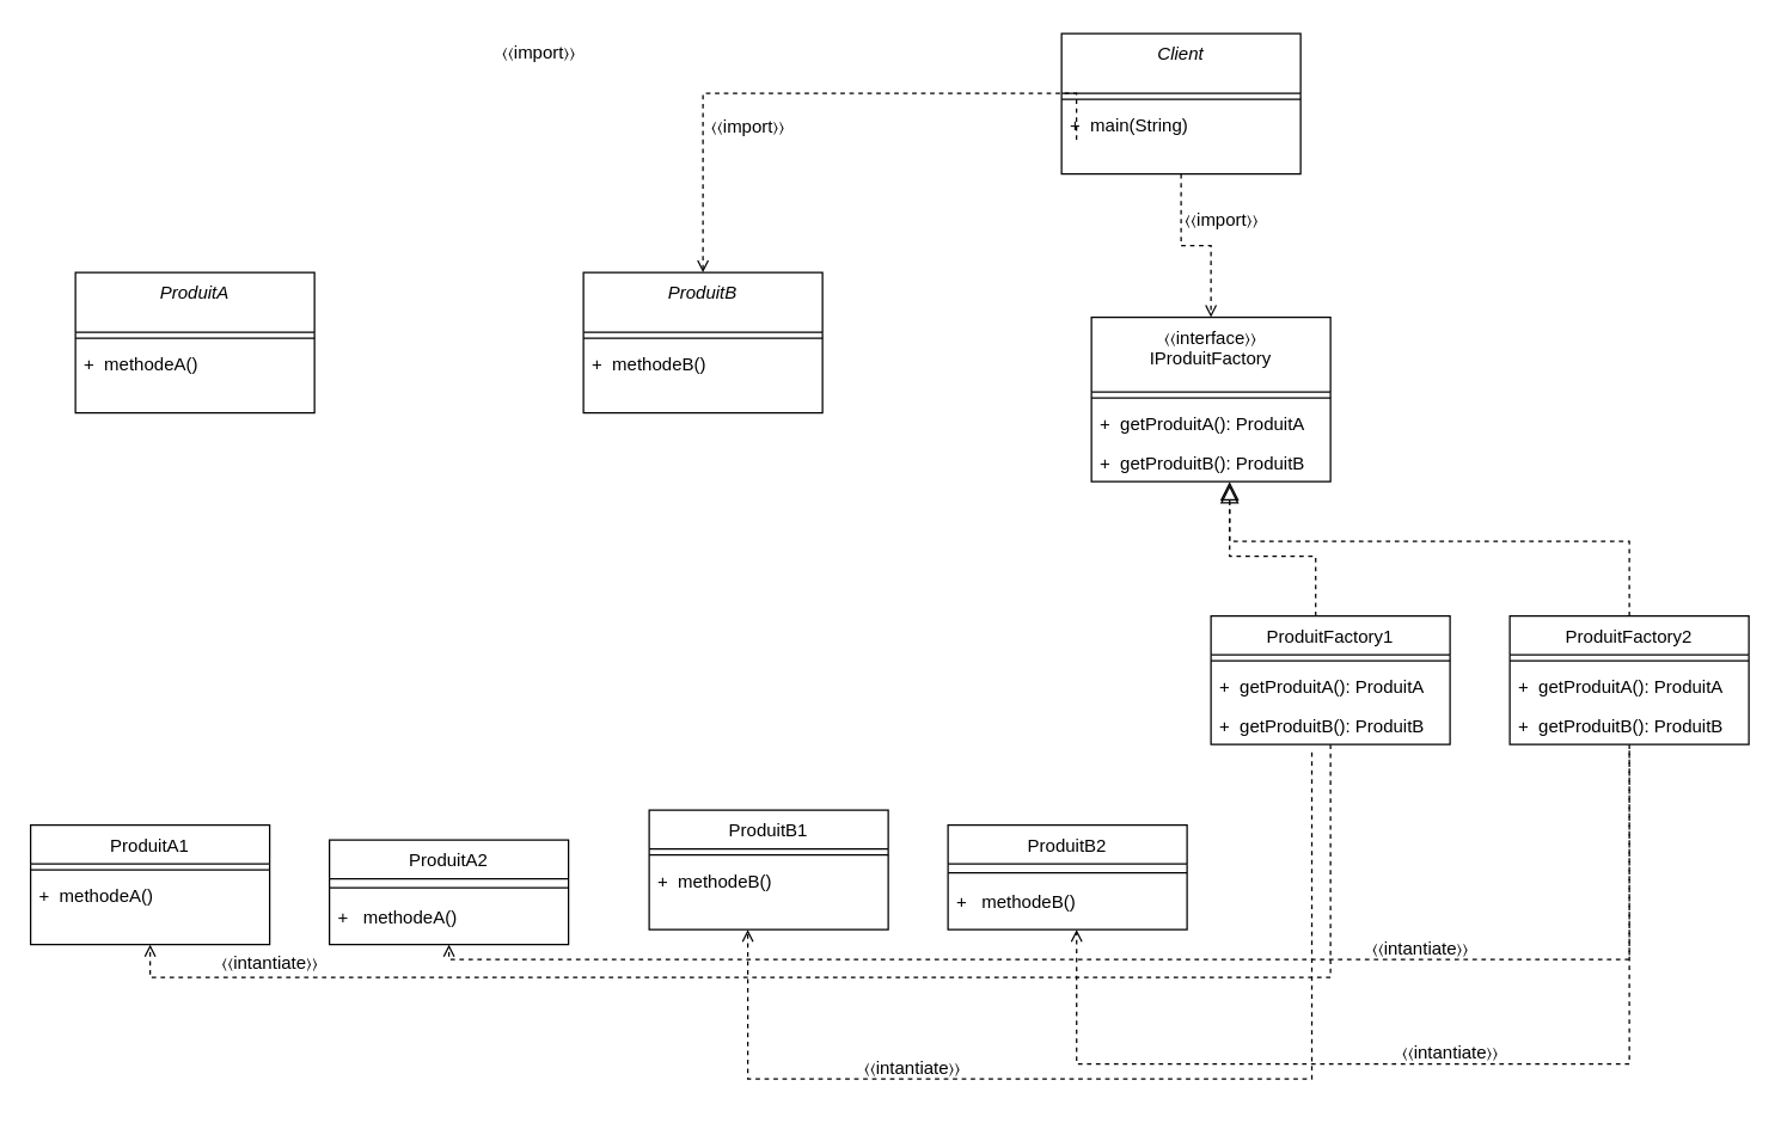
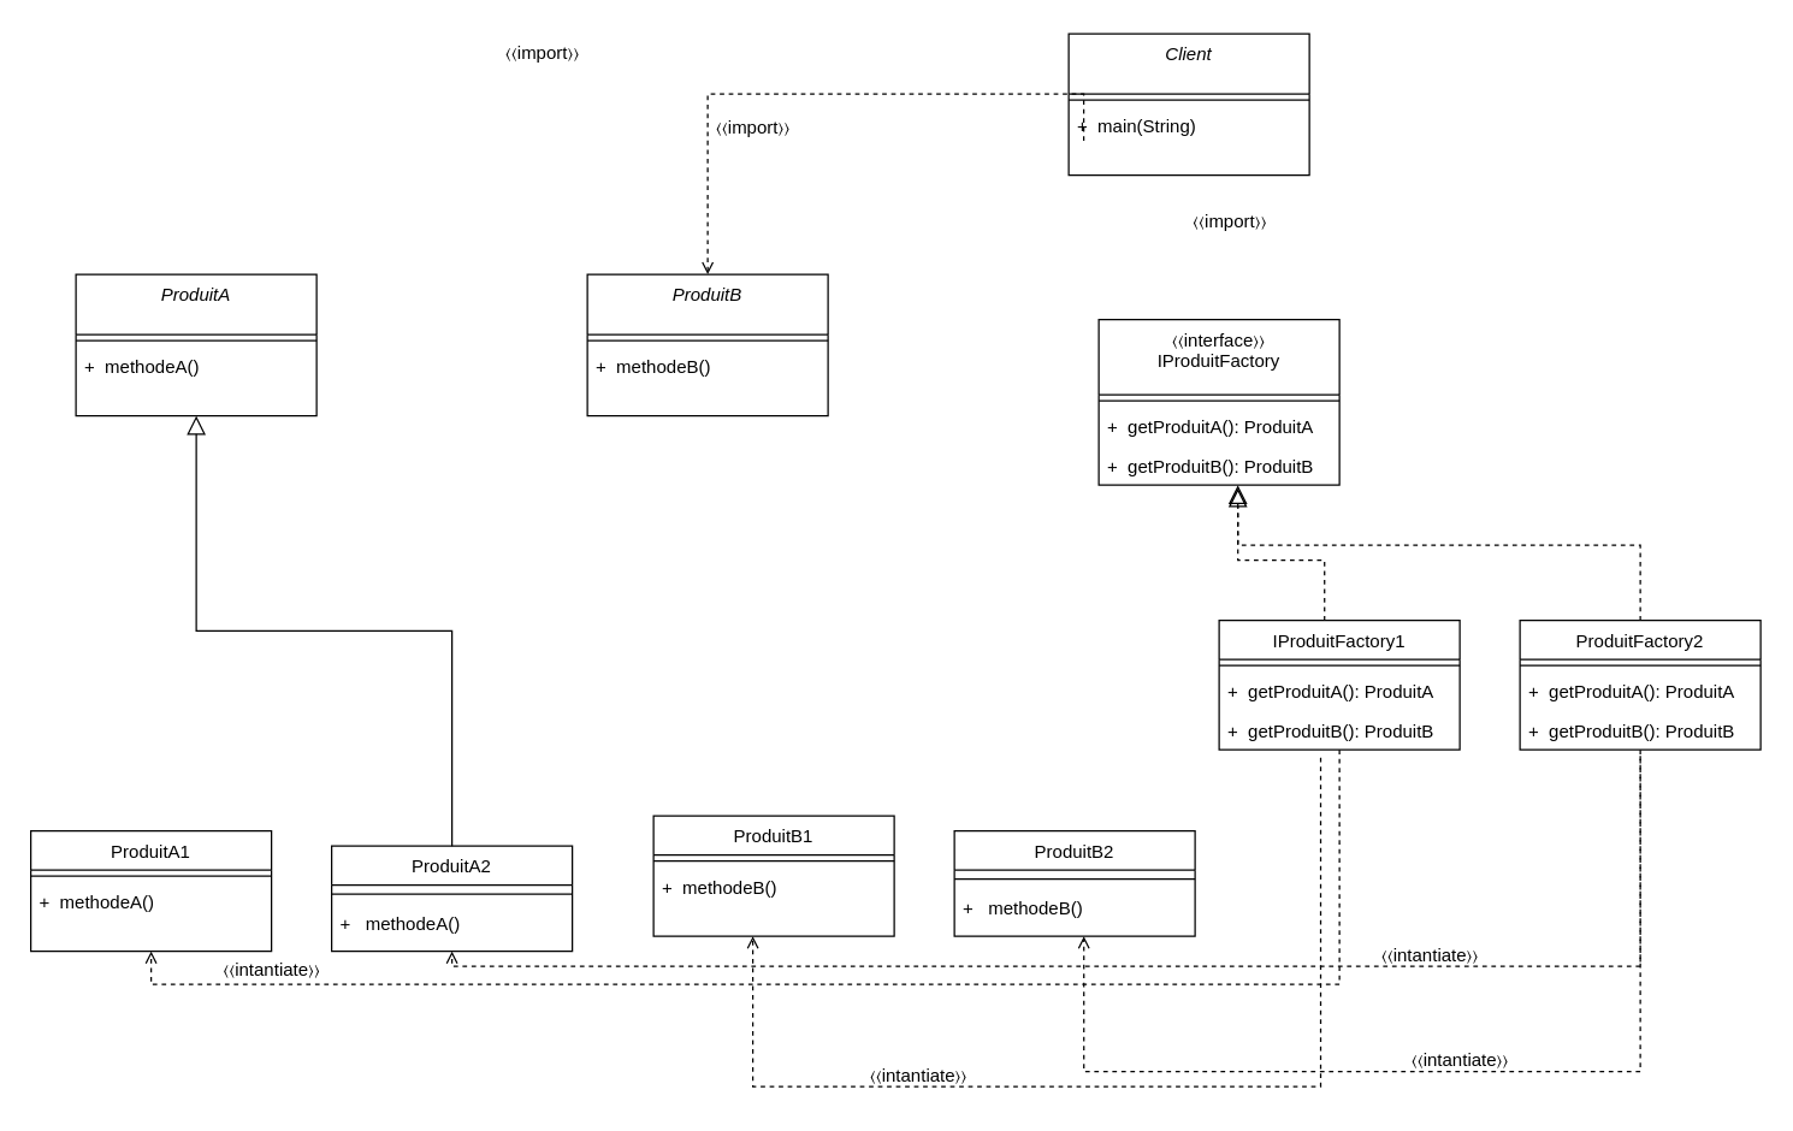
  <mxCell id="0" />
  <mxCell id="1" parent="0" />
  <mxCell id="2" value="ProduitA" style="swimlane;fontStyle=2;align=center;verticalAlign=top;childLayout=stackLayout;horizontal=1;startSize=40;horizontalStack=0;resizeParent=1;resizeLast=0;collapsible=1;marginBottom=0;rounded=0;shadow=0;strokeWidth=1;" parent="1" vertex="1"><mxGeometry x="50" y="182" width="160" height="94" as="geometry"><mxRectangle x="230" y="140" width="160" height="26" as="alternateBounds" /></mxGeometry></mxCell>
  <mxCell id="3" value="" style="line;html=1;strokeWidth=1;align=left;verticalAlign=middle;spacingTop=-1;spacingLeft=3;spacingRight=3;rotatable=0;labelPosition=right;points=[];portConstraint=eastwest;" parent="2" vertex="1"><mxGeometry y="40" width="160" height="8" as="geometry" /></mxCell>
  <mxCell id="4" value="+  methodeA()" style="text;align=left;verticalAlign=top;spacingLeft=4;spacingRight=4;overflow=hidden;rotatable=0;points=[[0,0.5],[1,0.5]];portConstraint=eastwest;" parent="2" vertex="1"><mxGeometry y="48" width="160" height="26" as="geometry" /></mxCell>
  <mxCell id="5" value="ProduitA1" style="swimlane;fontStyle=0;align=center;verticalAlign=top;childLayout=stackLayout;horizontal=1;startSize=26;horizontalStack=0;resizeParent=1;resizeLast=0;collapsible=1;marginBottom=0;rounded=0;shadow=0;strokeWidth=1;" parent="1" vertex="1"><mxGeometry y="552" width="160" height="80" as="geometry" x="20"><mxRectangle x="130" y="380" width="160" height="26" as="alternateBounds" /></mxGeometry></mxCell>
  <mxCell id="6" value="" style="line;html=1;strokeWidth=1;align=left;verticalAlign=middle;spacingTop=-1;spacingLeft=3;spacingRight=3;rotatable=0;labelPosition=right;points=[];portConstraint=eastwest;" parent="5" vertex="1"><mxGeometry y="26" width="160" height="8" as="geometry" /></mxCell>
  <mxCell id="7" value="+  methodeA()" style="text;align=left;verticalAlign=top;spacingLeft=4;spacingRight=4;overflow=hidden;rotatable=0;points=[[0,0.5],[1,0.5]];portConstraint=eastwest;" parent="5" vertex="1"><mxGeometry y="34" width="160" height="26" as="geometry" /></mxCell>
  <mxCell id="8" value="ProduitA2" style="swimlane;fontStyle=0;align=center;verticalAlign=top;childLayout=stackLayout;horizontal=1;startSize=26;horizontalStack=0;resizeParent=1;resizeLast=0;collapsible=1;marginBottom=0;rounded=0;shadow=0;strokeWidth=1;" parent="1" vertex="1"><mxGeometry x="220" y="562" width="160" height="70" as="geometry"><mxRectangle x="340" y="380" width="170" height="26" as="alternateBounds" /></mxGeometry></mxCell>
  <mxCell id="9" value="" style="line;html=1;strokeWidth=1;align=left;verticalAlign=middle;spacingTop=-1;spacingLeft=3;spacingRight=3;rotatable=0;labelPosition=right;points=[];portConstraint=eastwest;" parent="8" vertex="1"><mxGeometry y="26" width="160" height="12" as="geometry" /></mxCell>
  <mxCell id="10" value="+   methodeA()" style="text;align=left;verticalAlign=top;spacingLeft=4;spacingRight=4;overflow=hidden;rotatable=0;points=[[0,0.5],[1,0.5]];portConstraint=eastwest;" parent="8" vertex="1"><mxGeometry y="38" width="160" height="26" as="geometry" /></mxCell>
+ <mxCell id="11" value="" style="endArrow=block;endSize=10;endFill=0;shadow=0;strokeWidth=1;rounded=0;edgeStyle=elbowEdgeStyle;elbow=vertical;" parent="1" source="8" target="2" edge="1"><mxGeometry width="160" relative="1" as="geometry"><mxPoint x="230" y="395" as="sourcePoint" /><mxPoint x="330" y="293" as="targetPoint" /></mxGeometry></mxCell>
  <mxCell id="12" value="〈〈interface〉〉&#10;IProduitFactory" style="swimlane;fontStyle=0;align=center;verticalAlign=top;childLayout=stackLayout;horizontal=1;startSize=50;horizontalStack=0;resizeParent=1;resizeLast=0;collapsible=1;marginBottom=0;rounded=0;shadow=0;strokeWidth=1;" parent="1" vertex="1"><mxGeometry x="730" y="212" width="160" height="110" as="geometry"><mxRectangle x="550" y="140" width="160" height="26" as="alternateBounds" /></mxGeometry></mxCell>
  <mxCell id="13" value="" style="line;html=1;strokeWidth=1;align=left;verticalAlign=middle;spacingTop=-1;spacingLeft=3;spacingRight=3;rotatable=0;labelPosition=right;points=[];portConstraint=eastwest;" parent="12" vertex="1"><mxGeometry y="50" width="160" height="8" as="geometry" /></mxCell>
  <mxCell id="14" value="+  getProduitA(): ProduitA" style="text;align=left;verticalAlign=top;spacingLeft=4;spacingRight=4;overflow=hidden;rotatable=0;points=[[0,0.5],[1,0.5]];portConstraint=eastwest;" parent="12" vertex="1"><mxGeometry y="58" width="160" height="26" as="geometry" /></mxCell>
  <mxCell id="15" value="+  getProduitB(): ProduitB" style="text;align=left;verticalAlign=top;spacingLeft=4;spacingRight=4;overflow=hidden;rotatable=0;points=[[0,0.5],[1,0.5]];portConstraint=eastwest;" vertex="1" parent="12"><mxGeometry y="84" width="160" height="26" as="geometry" /></mxCell>
- <mxCell id="16" value="" style="endArrow=open;shadow=0;strokeWidth=1;rounded=0;endFill=1;edgeStyle=elbowEdgeStyle;elbow=vertical;dashed=1;exitX=0.5;exitY=1;exitDx=0;exitDy=0;" parent="1" source="18" target="12" edge="1"><mxGeometry x="0.5" y="41" relative="1" as="geometry"><mxPoint x="400" y="214" as="sourcePoint" /><mxPoint x="560" y="214" as="targetPoint" /><mxPoint x="-40" y="32" as="offset" /></mxGeometry></mxCell>
- <mxCell id="17" value="" style="resizable=0;align=left;verticalAlign=bottom;labelBackgroundColor=none;fontSize=12;" parent="16" connectable="0" vertex="1"><mxGeometry x="-1" relative="1" as="geometry"><mxPoint y="4" as="offset" /></mxGeometry></mxCell>
  <mxCell id="18" value="Client" style="swimlane;fontStyle=2;align=center;verticalAlign=top;childLayout=stackLayout;horizontal=1;startSize=40;horizontalStack=0;resizeParent=1;resizeLast=0;collapsible=1;marginBottom=0;rounded=0;shadow=0;strokeWidth=1;" parent="1" vertex="1"><mxGeometry x="710" width="160" height="94" as="geometry" y="22"><mxRectangle x="230" y="140" width="160" height="26" as="alternateBounds" /></mxGeometry></mxCell>
  <mxCell id="19" value="" style="line;html=1;strokeWidth=1;align=left;verticalAlign=middle;spacingTop=-1;spacingLeft=3;spacingRight=3;rotatable=0;labelPosition=right;points=[];portConstraint=eastwest;" parent="18" vertex="1"><mxGeometry y="40" width="160" height="8" as="geometry" /></mxCell>
  <mxCell id="20" value="+  main(String)" style="text;align=left;verticalAlign=top;spacingLeft=4;spacingRight=4;overflow=hidden;rotatable=0;points=[[0,0.5],[1,0.5]];portConstraint=eastwest;" parent="18" vertex="1"><mxGeometry y="48" width="160" height="26" as="geometry" /></mxCell>
  <mxCell id="21" value="ProduitB" style="swimlane;fontStyle=2;align=center;verticalAlign=top;childLayout=stackLayout;horizontal=1;startSize=40;horizontalStack=0;resizeParent=1;resizeLast=0;collapsible=1;marginBottom=0;rounded=0;shadow=0;strokeWidth=1;" vertex="1" parent="1"><mxGeometry x="390" y="182" width="160" height="94" as="geometry"><mxRectangle x="230" y="140" width="160" height="26" as="alternateBounds" /></mxGeometry></mxCell>
  <mxCell id="22" value="" style="line;html=1;strokeWidth=1;align=left;verticalAlign=middle;spacingTop=-1;spacingLeft=3;spacingRight=3;rotatable=0;labelPosition=right;points=[];portConstraint=eastwest;" vertex="1" parent="21"><mxGeometry y="40" width="160" height="8" as="geometry" /></mxCell>
  <mxCell id="23" value="+  methodeB()" style="text;align=left;verticalAlign=top;spacingLeft=4;spacingRight=4;overflow=hidden;rotatable=0;points=[[0,0.5],[1,0.5]];portConstraint=eastwest;" vertex="1" parent="21"><mxGeometry y="48" width="160" height="26" as="geometry" /></mxCell>
  <mxCell id="24" value="ProduitB1" style="swimlane;fontStyle=0;align=center;verticalAlign=top;childLayout=stackLayout;horizontal=1;startSize=26;horizontalStack=0;resizeParent=1;resizeLast=0;collapsible=1;marginBottom=0;rounded=0;shadow=0;strokeWidth=1;" vertex="1" parent="1"><mxGeometry x="434" y="542" width="160" height="80" as="geometry"><mxRectangle x="130" y="380" width="160" height="26" as="alternateBounds" /></mxGeometry></mxCell>
  <mxCell id="25" value="" style="line;html=1;strokeWidth=1;align=left;verticalAlign=middle;spacingTop=-1;spacingLeft=3;spacingRight=3;rotatable=0;labelPosition=right;points=[];portConstraint=eastwest;" vertex="1" parent="24"><mxGeometry y="26" width="160" height="8" as="geometry" /></mxCell>
  <mxCell id="26" value="+  methodeB()" style="text;align=left;verticalAlign=top;spacingLeft=4;spacingRight=4;overflow=hidden;rotatable=0;points=[[0,0.5],[1,0.5]];portConstraint=eastwest;" vertex="1" parent="24"><mxGeometry y="34" width="160" height="26" as="geometry" /></mxCell>
  <mxCell id="27" value="ProduitB2" style="swimlane;fontStyle=0;align=center;verticalAlign=top;childLayout=stackLayout;horizontal=1;startSize=26;horizontalStack=0;resizeParent=1;resizeLast=0;collapsible=1;marginBottom=0;rounded=0;shadow=0;strokeWidth=1;" vertex="1" parent="1"><mxGeometry x="634" y="552" width="160" height="70" as="geometry"><mxRectangle x="340" y="380" width="170" height="26" as="alternateBounds" /></mxGeometry></mxCell>
  <mxCell id="28" value="" style="line;html=1;strokeWidth=1;align=left;verticalAlign=middle;spacingTop=-1;spacingLeft=3;spacingRight=3;rotatable=0;labelPosition=right;points=[];portConstraint=eastwest;" vertex="1" parent="27"><mxGeometry y="26" width="160" height="12" as="geometry" /></mxCell>
  <mxCell id="29" value="+   methodeB()" style="text;align=left;verticalAlign=top;spacingLeft=4;spacingRight=4;overflow=hidden;rotatable=0;points=[[0,0.5],[1,0.5]];portConstraint=eastwest;" vertex="1" parent="27"><mxGeometry y="38" width="160" height="26" as="geometry" /></mxCell>
  <mxCell id="30" value="ProduitFactory2" style="swimlane;fontStyle=0;align=center;verticalAlign=top;childLayout=stackLayout;horizontal=1;startSize=26;horizontalStack=0;resizeParent=1;resizeLast=0;collapsible=1;marginBottom=0;rounded=0;shadow=0;strokeWidth=1;" vertex="1" parent="1"><mxGeometry x="1010" y="412" width="160" height="86" as="geometry"><mxRectangle x="550" y="140" width="160" height="26" as="alternateBounds" /></mxGeometry></mxCell>
  <mxCell id="31" value="" style="line;html=1;strokeWidth=1;align=left;verticalAlign=middle;spacingTop=-1;spacingLeft=3;spacingRight=3;rotatable=0;labelPosition=right;points=[];portConstraint=eastwest;" vertex="1" parent="30"><mxGeometry y="26" width="160" height="8" as="geometry" /></mxCell>
  <mxCell id="32" value="+  getProduitA(): ProduitA" style="text;align=left;verticalAlign=top;spacingLeft=4;spacingRight=4;overflow=hidden;rotatable=0;points=[[0,0.5],[1,0.5]];portConstraint=eastwest;" vertex="1" parent="30"><mxGeometry y="34" width="160" height="26" as="geometry" /></mxCell>
  <mxCell id="33" value="+  getProduitB(): ProduitB" style="text;align=left;verticalAlign=top;spacingLeft=4;spacingRight=4;overflow=hidden;rotatable=0;points=[[0,0.5],[1,0.5]];portConstraint=eastwest;" vertex="1" parent="30"><mxGeometry y="60" width="160" height="26" as="geometry" /></mxCell>
- <mxCell id="34" value="ProduitFactory1" style="swimlane;fontStyle=0;align=center;verticalAlign=top;childLayout=stackLayout;horizontal=1;startSize=26;horizontalStack=0;resizeParent=1;resizeLast=0;collapsible=1;marginBottom=0;rounded=0;shadow=0;strokeWidth=1;" vertex="1" parent="1"><mxGeometry x="810" y="412" width="160" height="86" as="geometry"><mxRectangle x="550" y="140" width="160" height="26" as="alternateBounds" /></mxGeometry></mxCell>
+ <mxCell id="34" value="IProduitFactory1" style="swimlane;fontStyle=0;align=center;verticalAlign=top;childLayout=stackLayout;horizontal=1;startSize=26;horizontalStack=0;resizeParent=1;resizeLast=0;collapsible=1;marginBottom=0;rounded=0;shadow=0;strokeWidth=1;" vertex="1" parent="1"><mxGeometry x="810" y="412" width="160" height="86" as="geometry"><mxRectangle x="550" y="140" width="160" height="26" as="alternateBounds" /></mxGeometry></mxCell>
  <mxCell id="35" value="" style="line;html=1;strokeWidth=1;align=left;verticalAlign=middle;spacingTop=-1;spacingLeft=3;spacingRight=3;rotatable=0;labelPosition=right;points=[];portConstraint=eastwest;" vertex="1" parent="34"><mxGeometry y="26" width="160" height="8" as="geometry" /></mxCell>
  <mxCell id="36" value="+  getProduitA(): ProduitA" style="text;align=left;verticalAlign=top;spacingLeft=4;spacingRight=4;overflow=hidden;rotatable=0;points=[[0,0.5],[1,0.5]];portConstraint=eastwest;" vertex="1" parent="34"><mxGeometry y="34" width="160" height="26" as="geometry" /></mxCell>
  <mxCell id="37" value="+  getProduitB(): ProduitB" style="text;align=left;verticalAlign=top;spacingLeft=4;spacingRight=4;overflow=hidden;rotatable=0;points=[[0,0.5],[1,0.5]];portConstraint=eastwest;" vertex="1" parent="34"><mxGeometry y="60" width="160" height="26" as="geometry" /></mxCell>
  <mxCell id="38" value="〈〈import〉〉" style="text;html=1;align=center;verticalAlign=middle;resizable=0;points=[];autosize=1;strokeColor=none;fillColor=none;" vertex="1" parent="1"><mxGeometry x="325" y="20" width="70" height="30" as="geometry" /></mxCell>
  <mxCell id="39" value="" style="endArrow=open;shadow=0;strokeWidth=1;rounded=0;endFill=1;edgeStyle=elbowEdgeStyle;elbow=vertical;dashed=1;exitX=0;exitY=0.5;exitDx=0;exitDy=0;entryX=0.5;entryY=0;entryDx=0;entryDy=0;" edge="1" parent="1" target="21"><mxGeometry x="0.5" y="41" relative="1" as="geometry"><mxPoint x="720" y="93" as="sourcePoint" /><mxPoint x="129" y="188" as="targetPoint" /><mxPoint x="-40" y="32" as="offset" /><Array as="points"><mxPoint x="270" y="62" /></Array></mxGeometry></mxCell>
  <mxCell id="40" value="" style="resizable=0;align=left;verticalAlign=bottom;labelBackgroundColor=none;fontSize=12;" connectable="0" vertex="1" parent="39"><mxGeometry x="-1" relative="1" as="geometry"><mxPoint y="4" as="offset" /></mxGeometry></mxCell>
  <mxCell id="41" value="〈〈import〉〉" style="text;html=1;align=center;verticalAlign=middle;resizable=0;points=[];autosize=1;strokeColor=none;fillColor=none;" vertex="1" parent="1"><mxGeometry x="465" y="70" width="70" height="30" as="geometry" /></mxCell>
  <mxCell id="42" value="〈〈import〉〉" style="text;html=1;align=center;verticalAlign=middle;resizable=0;points=[];autosize=1;strokeColor=none;fillColor=none;" vertex="1" parent="1"><mxGeometry x="782" y="132" width="70" height="30" as="geometry" /></mxCell>
  <mxCell id="43" value="" style="endArrow=open;shadow=0;strokeWidth=1;rounded=0;endFill=1;edgeStyle=elbowEdgeStyle;elbow=vertical;dashed=1;exitX=0.5;exitY=1.154;exitDx=0;exitDy=0;entryX=0.538;entryY=1.231;entryDx=0;entryDy=0;entryPerimeter=0;exitPerimeter=0;" edge="1" parent="1" source="33" target="29"><mxGeometry x="0.5" y="41" relative="1" as="geometry"><mxPoint x="1131" y="638" as="sourcePoint" /><mxPoint x="540" y="733" as="targetPoint" /><mxPoint x="-40" y="32" as="offset" /><Array as="points"><mxPoint x="910" y="712" /></Array></mxGeometry></mxCell>
  <mxCell id="44" value="" style="resizable=0;align=left;verticalAlign=bottom;labelBackgroundColor=none;fontSize=12;" connectable="0" vertex="1" parent="43"><mxGeometry x="-1" relative="1" as="geometry"><mxPoint y="4" as="offset" /></mxGeometry></mxCell>
  <mxCell id="45" value="" style="endArrow=open;shadow=0;strokeWidth=1;rounded=0;endFill=1;edgeStyle=elbowEdgeStyle;elbow=vertical;dashed=1;entryX=0.5;entryY=1;entryDx=0;entryDy=0;" edge="1" parent="1" source="33" target="8"><mxGeometry x="0.5" y="41" relative="1" as="geometry"><mxPoint x="1141" y="673" as="sourcePoint" /><mxPoint x="550" y="768" as="targetPoint" /><mxPoint x="-40" y="32" as="offset" /><Array as="points"><mxPoint x="691" y="642" /></Array></mxGeometry></mxCell>
  <mxCell id="46" value="" style="resizable=0;align=left;verticalAlign=bottom;labelBackgroundColor=none;fontSize=12;" connectable="0" vertex="1" parent="45"><mxGeometry x="-1" relative="1" as="geometry"><mxPoint y="4" as="offset" /></mxGeometry></mxCell>
  <mxCell id="47" value="" style="endArrow=open;shadow=0;strokeWidth=1;rounded=0;endFill=1;edgeStyle=elbowEdgeStyle;elbow=vertical;dashed=1;entryX=0.5;entryY=1;entryDx=0;entryDy=0;" edge="1" parent="1" source="37" target="5"><mxGeometry x="0.5" y="41" relative="1" as="geometry"><mxPoint x="930" y="510" as="sourcePoint" /><mxPoint x="140" y="644" as="targetPoint" /><mxPoint x="-40" y="32" as="offset" /><Array as="points"><mxPoint x="531" y="654" /></Array></mxGeometry></mxCell>
  <mxCell id="48" value="" style="resizable=0;align=left;verticalAlign=bottom;labelBackgroundColor=none;fontSize=12;" connectable="0" vertex="1" parent="47"><mxGeometry x="-1" relative="1" as="geometry"><mxPoint y="4" as="offset" /></mxGeometry></mxCell>
  <mxCell id="49" value="" style="endArrow=open;shadow=0;strokeWidth=1;rounded=0;endFill=1;edgeStyle=elbowEdgeStyle;elbow=vertical;dashed=1;exitX=0.422;exitY=1.205;exitDx=0;exitDy=0;exitPerimeter=0;" edge="1" parent="1" source="37"><mxGeometry x="0.5" y="41" relative="1" as="geometry"><mxPoint x="1100" y="512" as="sourcePoint" /><mxPoint x="500" y="622" as="targetPoint" /><mxPoint x="-40" y="32" as="offset" /><Array as="points"><mxPoint x="920" y="722" /></Array></mxGeometry></mxCell>
  <mxCell id="50" value="" style="resizable=0;align=left;verticalAlign=bottom;labelBackgroundColor=none;fontSize=12;" connectable="0" vertex="1" parent="49"><mxGeometry x="-1" relative="1" as="geometry"><mxPoint y="4" as="offset" /></mxGeometry></mxCell>
  <mxCell id="51" value="〈〈intantiate〉〉" style="text;html=1;align=center;verticalAlign=middle;resizable=0;points=[];autosize=1;strokeColor=none;fillColor=none;" vertex="1" parent="1"><mxGeometry x="565" y="700" width="90" height="30" as="geometry" /></mxCell>
  <mxCell id="52" value="〈〈intantiate〉〉" style="text;html=1;align=center;verticalAlign=middle;resizable=0;points=[];autosize=1;strokeColor=none;fillColor=none;" vertex="1" parent="1"><mxGeometry x="925" y="690" width="90" height="30" as="geometry" /></mxCell>
  <mxCell id="53" value="〈〈intantiate〉〉" style="text;html=1;align=center;verticalAlign=middle;resizable=0;points=[];autosize=1;strokeColor=none;fillColor=none;" vertex="1" parent="1"><mxGeometry x="905" y="620" width="90" height="30" as="geometry" /></mxCell>
  <mxCell id="54" value="〈〈intantiate〉〉" style="text;html=1;align=center;verticalAlign=middle;resizable=0;points=[];autosize=1;strokeColor=none;fillColor=none;" vertex="1" parent="1"><mxGeometry x="135" y="630" width="90" height="30" as="geometry" /></mxCell>
  <mxCell id="55" value="" style="endArrow=block;endSize=10;endFill=0;shadow=0;strokeWidth=1;rounded=0;edgeStyle=elbowEdgeStyle;elbow=vertical;exitX=0.5;exitY=0;exitDx=0;exitDy=0;entryX=0.578;entryY=1.083;entryDx=0;entryDy=0;entryPerimeter=0;dashed=1;" edge="1" parent="1" source="30" target="15"><mxGeometry width="160" relative="1" as="geometry"><mxPoint x="1110" y="408" as="sourcePoint" /><mxPoint x="870" y="132" as="targetPoint" /><Array as="points"><mxPoint x="940" y="362" /></Array></mxGeometry></mxCell>
  <mxCell id="56" value="" style="endArrow=block;endSize=10;endFill=0;shadow=0;strokeWidth=1;rounded=0;edgeStyle=elbowEdgeStyle;elbow=vertical;dashed=1;exitX=0.438;exitY=0;exitDx=0;exitDy=0;exitPerimeter=0;entryX=0.578;entryY=1.006;entryDx=0;entryDy=0;entryPerimeter=0;" edge="1" parent="1" source="34" target="15"><mxGeometry width="160" relative="1" as="geometry"><mxPoint x="880" y="392" as="sourcePoint" /><mxPoint x="820" y="322" as="targetPoint" /><Array as="points"><mxPoint x="950" y="372" /></Array></mxGeometry></mxCell>
